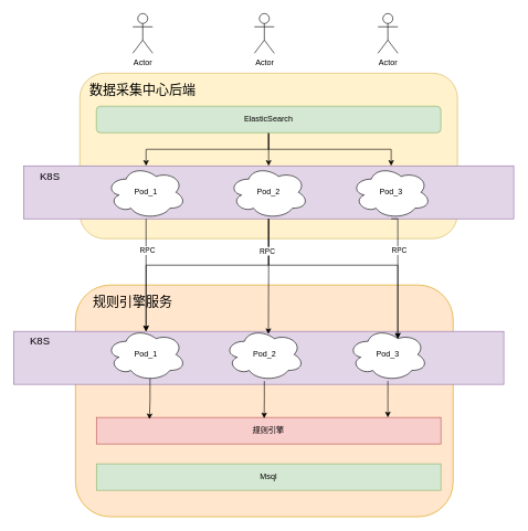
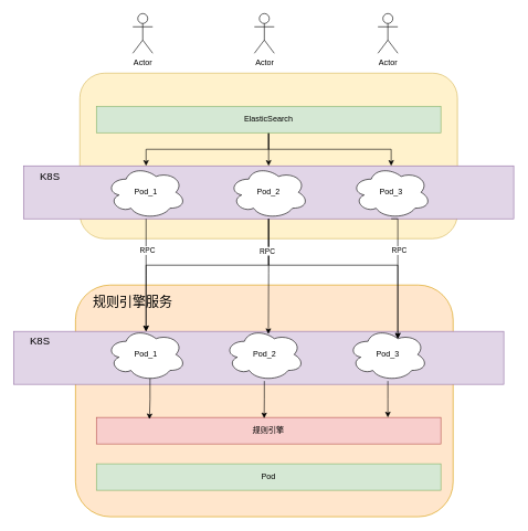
  <mxCell id="0" />
  <mxCell id="1" parent="0" />
  <mxCell id="2" value="" style="rounded=1;whiteSpace=wrap;html=1;fillColor=#fff2cc;strokeColor=#d6b656;" parent="1" vertex="1"><mxGeometry x="120" y="110" width="570" height="250" as="geometry" /></mxCell>
  <mxCell id="3" value="" style="rounded=0;whiteSpace=wrap;html=1;fillColor=#e1d5e7;strokeColor=#9673a6;" parent="1" vertex="1"><mxGeometry x="35" y="250" width="740" height="80" as="geometry" /></mxCell>
  <mxCell id="4" value="Actor" style="shape=umlActor;verticalLabelPosition=bottom;verticalAlign=top;html=1;outlineConnect=0;" parent="1" vertex="1"><mxGeometry x="200" y="20" width="30" height="60" as="geometry" /></mxCell>
  <mxCell id="5" value="Actor" style="shape=umlActor;verticalLabelPosition=bottom;verticalAlign=top;html=1;outlineConnect=0;" parent="1" vertex="1"><mxGeometry x="383.5" y="20" width="30" height="60" as="geometry" /></mxCell>
  <mxCell id="6" value="Actor" style="shape=umlActor;verticalLabelPosition=bottom;verticalAlign=top;html=1;outlineConnect=0;" parent="1" vertex="1"><mxGeometry x="570" y="20" width="30" height="60" as="geometry" /></mxCell>
- <mxCell id="7" value="&lt;font style=&quot;font-size: 20px;&quot;&gt;数据采集中心后端&lt;/font&gt;" style="text;html=1;align=center;verticalAlign=middle;whiteSpace=wrap;rounded=0;" parent="1" vertex="1"><mxGeometry x="120" y="120" width="190" height="30" as="geometry" /></mxCell>
  <mxCell id="8" value="" style="edgeStyle=orthogonalEdgeStyle;rounded=0;orthogonalLoop=1;jettySize=auto;html=1;" parent="1" source="11" target="13" edge="1"><mxGeometry relative="1" as="geometry" /></mxCell>
  <mxCell id="9" style="edgeStyle=orthogonalEdgeStyle;rounded=0;orthogonalLoop=1;jettySize=auto;html=1;" parent="1" source="11" target="12" edge="1"><mxGeometry relative="1" as="geometry" /></mxCell>
  <mxCell id="10" style="edgeStyle=orthogonalEdgeStyle;rounded=0;orthogonalLoop=1;jettySize=auto;html=1;" parent="1" source="11" target="14" edge="1"><mxGeometry relative="1" as="geometry" /></mxCell>
- <mxCell id="11" value="ElasticSearch" style="whiteSpace=wrap;html=1;fillColor=#d5e8d4;strokeColor=#82b366;rounded=1;" parent="1" vertex="1"><mxGeometry x="145" y="160" width="520" height="40" as="geometry" /></mxCell>
+ <mxCell id="11" value="ElasticSearch" style="rounded=0;whiteSpace=wrap;html=1;fillColor=#d5e8d4;strokeColor=#82b366;" parent="1" vertex="1"><mxGeometry x="145" y="160" width="520" height="40" as="geometry" /></mxCell>
  <mxCell id="12" value="Pod_1" style="ellipse;shape=cloud;whiteSpace=wrap;html=1;" parent="1" vertex="1"><mxGeometry x="160" y="250" width="120" height="80" as="geometry" /></mxCell>
  <mxCell id="13" value="Pod_2" style="ellipse;shape=cloud;whiteSpace=wrap;html=1;" parent="1" vertex="1"><mxGeometry x="345" y="250" width="120" height="80" as="geometry" /></mxCell>
  <mxCell id="14" value="Pod_3" style="ellipse;shape=cloud;whiteSpace=wrap;html=1;" parent="1" vertex="1"><mxGeometry x="530" y="250" width="120" height="80" as="geometry" /></mxCell>
  <mxCell id="15" value="K8S" style="text;html=1;align=center;verticalAlign=middle;whiteSpace=wrap;rounded=0;fontSize=16;" parent="1" vertex="1"><mxGeometry x="35" y="250" width="80" height="30" as="geometry" /></mxCell>
  <mxCell id="16" value="" style="rounded=1;whiteSpace=wrap;html=1;fillColor=#ffe6cc;strokeColor=#d79b00;" parent="1" vertex="1"><mxGeometry x="113.5" y="430" width="570" height="350" as="geometry" /></mxCell>
  <mxCell id="17" value="" style="rounded=0;whiteSpace=wrap;html=1;fillColor=#e1d5e7;strokeColor=#9673a6;" parent="1" vertex="1"><mxGeometry x="20" y="500" width="740" height="80" as="geometry" /></mxCell>
  <mxCell id="18" value="规则引擎服务" style="text;html=1;align=center;verticalAlign=middle;whiteSpace=wrap;rounded=0;fontSize=20;" parent="1" vertex="1"><mxGeometry x="135" y="440" width="130" height="30" as="geometry" /></mxCell>
  <mxCell id="19" value="Pod_1" style="ellipse;shape=cloud;whiteSpace=wrap;html=1;" parent="1" vertex="1"><mxGeometry x="160" y="495" width="120" height="80" as="geometry" /></mxCell>
  <mxCell id="20" value="Pod_2" style="ellipse;shape=cloud;whiteSpace=wrap;html=1;" parent="1" vertex="1"><mxGeometry x="338.5" y="495" width="120" height="80" as="geometry" /></mxCell>
  <mxCell id="21" value="Pod_3" style="ellipse;shape=cloud;whiteSpace=wrap;html=1;" parent="1" vertex="1"><mxGeometry x="525" y="495" width="120" height="80" as="geometry" /></mxCell>
  <mxCell id="22" style="edgeStyle=orthogonalEdgeStyle;rounded=0;orthogonalLoop=1;jettySize=auto;html=1;exitX=0.25;exitY=1;exitDx=0;exitDy=0;" parent="1" source="3" edge="1"><mxGeometry relative="1" as="geometry"><mxPoint x="220" y="500" as="targetPoint" /></mxGeometry></mxCell>
  <mxCell id="23" value="RPC" style="edgeLabel;html=1;align=center;verticalAlign=middle;resizable=0;points=[];" parent="22" vertex="1" connectable="0"><mxGeometry x="-0.452" y="2" relative="1" as="geometry"><mxPoint as="offset" /></mxGeometry></mxCell>
  <mxCell id="24" style="edgeStyle=orthogonalEdgeStyle;rounded=0;orthogonalLoop=1;jettySize=auto;html=1;" parent="1" source="13" edge="1"><mxGeometry relative="1" as="geometry"><mxPoint x="220" y="500" as="targetPoint" /><Array as="points"><mxPoint x="405" y="400" /><mxPoint x="220" y="400" /></Array></mxGeometry></mxCell>
  <mxCell id="25" style="edgeStyle=orthogonalEdgeStyle;rounded=0;orthogonalLoop=1;jettySize=auto;html=1;entryX=0.551;entryY=0.113;entryDx=0;entryDy=0;entryPerimeter=0;" parent="1" source="13" target="20" edge="1"><mxGeometry relative="1" as="geometry" /></mxCell>
  <mxCell id="26" style="edgeStyle=orthogonalEdgeStyle;rounded=0;orthogonalLoop=1;jettySize=auto;html=1;entryX=0.625;entryY=0.2;entryDx=0;entryDy=0;entryPerimeter=0;exitX=0.5;exitY=1;exitDx=0;exitDy=0;" parent="1" source="3" target="21" edge="1"><mxGeometry relative="1" as="geometry"><Array as="points"><mxPoint x="405" y="400" /><mxPoint x="600" y="400" /></Array></mxGeometry></mxCell>
  <mxCell id="27" value="RPC" style="edgeLabel;html=1;align=center;verticalAlign=middle;resizable=0;points=[];" parent="26" vertex="1" connectable="0"><mxGeometry x="-0.743" y="-3" relative="1" as="geometry"><mxPoint as="offset" /></mxGeometry></mxCell>
  <mxCell id="28" style="edgeStyle=orthogonalEdgeStyle;rounded=0;orthogonalLoop=1;jettySize=auto;html=1;exitX=0.75;exitY=1;exitDx=0;exitDy=0;entryX=0.625;entryY=0.2;entryDx=0;entryDy=0;entryPerimeter=0;" parent="1" source="3" target="21" edge="1"><mxGeometry relative="1" as="geometry"><Array as="points"><mxPoint x="600" y="330" /></Array></mxGeometry></mxCell>
  <mxCell id="29" value="RPC" style="edgeLabel;html=1;align=center;verticalAlign=middle;resizable=0;points=[];" parent="28" vertex="1" connectable="0"><mxGeometry x="-0.389" y="1" relative="1" as="geometry"><mxPoint as="offset" /></mxGeometry></mxCell>
  <mxCell id="30" value="K8S" style="text;html=1;align=center;verticalAlign=middle;whiteSpace=wrap;rounded=0;fontSize=16;" parent="1" vertex="1"><mxGeometry x="20" y="500" width="80" height="30" as="geometry" /></mxCell>
- <mxCell id="31" value="Msql" style="rounded=0;whiteSpace=wrap;html=1;fillColor=#d5e8d4;strokeColor=#82b366;" parent="1" vertex="1"><mxGeometry x="145" y="700" width="520" height="40" as="geometry" /></mxCell>
+ <mxCell id="31" value="Pod" style="rounded=0;whiteSpace=wrap;html=1;fillColor=#d5e8d4;strokeColor=#82b366;" parent="1" vertex="1"><mxGeometry x="145" y="700" width="520" height="40" as="geometry" /></mxCell>
  <mxCell id="32" value="规则引擎" style="rounded=0;whiteSpace=wrap;html=1;fillColor=#f8cecc;strokeColor=#b85450;" vertex="1" parent="1"><mxGeometry x="145" y="630" width="520" height="40" as="geometry" /></mxCell>
  <mxCell id="33" style="edgeStyle=orthogonalEdgeStyle;rounded=0;orthogonalLoop=1;jettySize=auto;html=1;exitX=0.55;exitY=0.95;exitDx=0;exitDy=0;exitPerimeter=0;entryX=0.154;entryY=0.067;entryDx=0;entryDy=0;entryPerimeter=0;" edge="1" parent="1" source="19" target="32"><mxGeometry relative="1" as="geometry" /></mxCell>
  <mxCell id="34" style="edgeStyle=orthogonalEdgeStyle;rounded=0;orthogonalLoop=1;jettySize=auto;html=1;entryX=0.487;entryY=0.033;entryDx=0;entryDy=0;entryPerimeter=0;" edge="1" parent="1" source="20" target="32"><mxGeometry relative="1" as="geometry" /></mxCell>
  <mxCell id="35" style="edgeStyle=orthogonalEdgeStyle;rounded=0;orthogonalLoop=1;jettySize=auto;html=1;" edge="1" parent="1" source="21"><mxGeometry relative="1" as="geometry"><mxPoint x="585" y="630" as="targetPoint" /></mxGeometry></mxCell>
